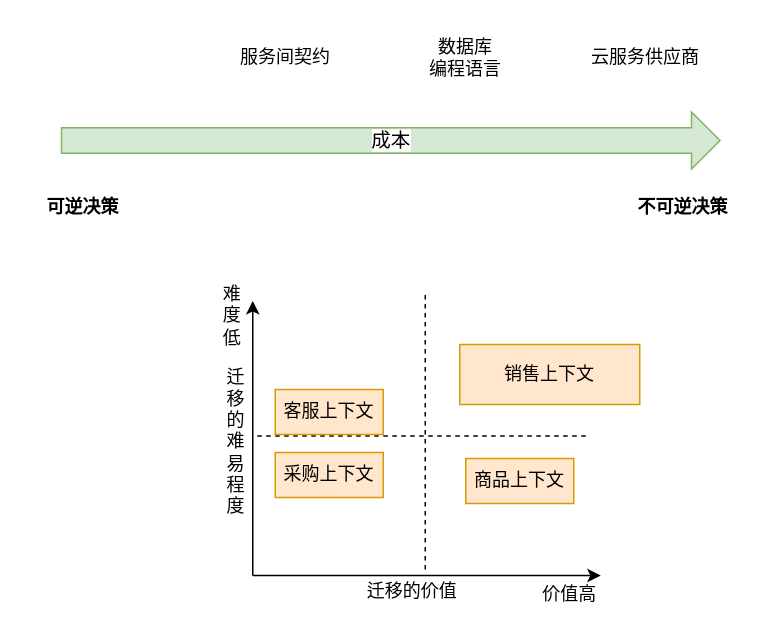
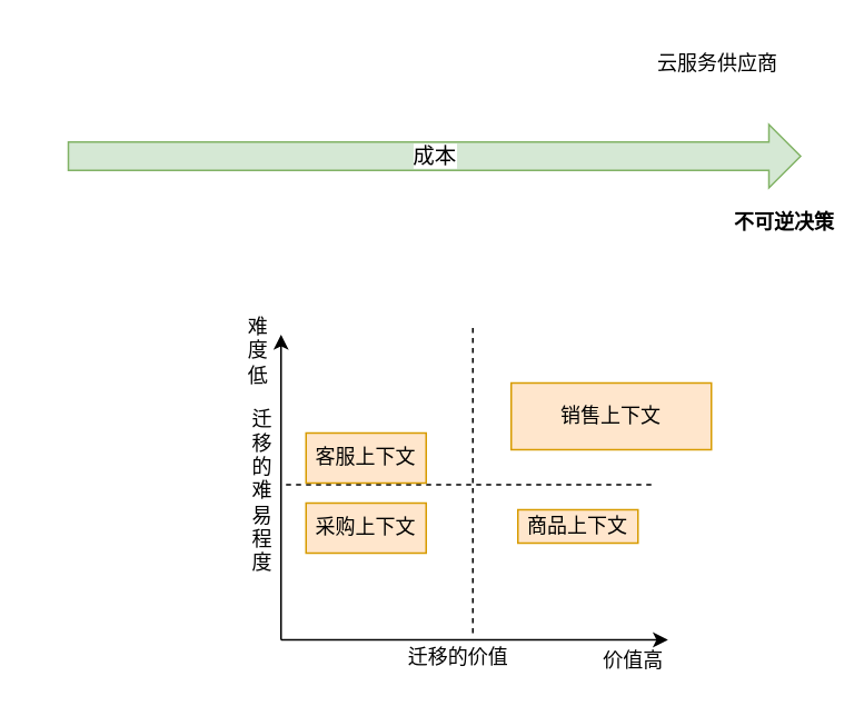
  <mxCell id="0" />
  <mxCell id="1" parent="0" />
- <mxCell id="2" value="不可逆决策" style="text;html=1;strokeColor=none;fillColor=none;align=center;verticalAlign=middle;whiteSpace=wrap;rounded=0;fontStyle=1" vertex="1" parent="1"><mxGeometry x="420" y="123" width="70" height="30" as="geometry" /></mxCell>
- <mxCell id="3" value="可逆决策" style="text;html=1;strokeColor=none;fillColor=none;align=center;verticalAlign=middle;whiteSpace=wrap;rounded=0;fontStyle=1" vertex="1" parent="1"><mxGeometry x="20" y="123" width="70" height="30" as="geometry" /></mxCell>
+ <mxCell id="2" value="不可逆决策" style="text;html=1;strokeColor=none;fillColor=none;align=center;verticalAlign=middle;whiteSpace=wrap;rounded=0;fontStyle=1" vertex="1" parent="1"><mxGeometry x="435" y="118" width="70" height="30" as="geometry" /></mxCell>
  <mxCell id="4" value="云服务供应商" style="text;html=1;strokeColor=none;fillColor=none;align=center;verticalAlign=middle;whiteSpace=wrap;rounded=0;" vertex="1" parent="1"><mxGeometry x="390" y="23" width="80" height="30" as="geometry" /></mxCell>
- <mxCell id="5" value="服务间契约&lt;br&gt;" style="text;html=1;strokeColor=none;fillColor=none;align=center;verticalAlign=middle;whiteSpace=wrap;rounded=0;" vertex="1" parent="1"><mxGeometry x="150" y="20.5" width="80" height="35" as="geometry" /></mxCell>
- <mxCell id="6" value="数据库&lt;br&gt;编程语言" style="text;html=1;strokeColor=none;fillColor=none;align=center;verticalAlign=middle;whiteSpace=wrap;rounded=0;" vertex="1" parent="1"><mxGeometry x="270" y="20.5" width="80" height="35" as="geometry" /></mxCell>
  <mxCell id="7" value="成本" style="shape=flexArrow;endArrow=classic;html=1;rounded=0;fontSize=13;fillColor=#d5e8d4;strokeColor=#82b366;width=17;" edge="1" parent="1"><mxGeometry width="50" height="50" relative="1" as="geometry"><mxPoint x="40" y="93" as="sourcePoint" /><mxPoint x="480" y="93" as="targetPoint" /></mxGeometry></mxCell>
  <mxCell id="8" value="" style="endArrow=classic;html=1;rounded=0;" edge="1" parent="1"><mxGeometry width="50" height="50" relative="1" as="geometry"><mxPoint x="168" y="383" as="sourcePoint" /><mxPoint x="400" y="383" as="targetPoint" /></mxGeometry></mxCell>
  <mxCell id="9" value="" style="endArrow=classic;html=1;rounded=0;" edge="1" parent="1"><mxGeometry width="50" height="50" relative="1" as="geometry"><mxPoint x="168" y="383" as="sourcePoint" /><mxPoint x="168" y="200" as="targetPoint" /></mxGeometry></mxCell>
  <mxCell id="10" value="迁移的难易程度" style="text;html=1;strokeColor=none;fillColor=none;align=center;verticalAlign=middle;whiteSpace=wrap;rounded=0;" vertex="1" parent="1"><mxGeometry x="150" y="244" width="14" height="100" as="geometry" /></mxCell>
  <mxCell id="11" value="迁移的价值" style="text;html=1;strokeColor=none;fillColor=none;align=center;verticalAlign=middle;whiteSpace=wrap;rounded=0;" vertex="1" parent="1"><mxGeometry x="192" y="386" width="165" height="15" as="geometry" /></mxCell>
  <mxCell id="12" value="价值高" style="text;html=1;strokeColor=none;fillColor=none;align=center;verticalAlign=middle;whiteSpace=wrap;rounded=0;" vertex="1" parent="1"><mxGeometry x="357" y="390" width="45" height="11" as="geometry" /></mxCell>
  <mxCell id="13" value="难度低" style="text;html=1;strokeColor=none;fillColor=none;align=center;verticalAlign=middle;whiteSpace=wrap;rounded=0;" vertex="1" parent="1"><mxGeometry x="142" y="187" width="25" height="46" as="geometry" /></mxCell>
  <mxCell id="14" value="" style="endArrow=none;dashed=1;html=1;rounded=0;" edge="1" parent="1"><mxGeometry width="50" height="50" relative="1" as="geometry"><mxPoint x="171" y="290" as="sourcePoint" /><mxPoint x="391" y="290" as="targetPoint" /></mxGeometry></mxCell>
  <mxCell id="15" value="" style="endArrow=none;dashed=1;html=1;rounded=0;" edge="1" parent="1"><mxGeometry width="50" height="50" relative="1" as="geometry"><mxPoint x="283" y="379" as="sourcePoint" /><mxPoint x="283" y="194" as="targetPoint" /></mxGeometry></mxCell>
  <mxCell id="16" value="采购上下文" style="text;html=1;strokeColor=#d79b00;fillColor=#ffe6cc;align=center;verticalAlign=middle;whiteSpace=wrap;rounded=0;" vertex="1" parent="1"><mxGeometry x="183" y="301" width="72" height="30" as="geometry" /></mxCell>
  <mxCell id="17" value="客服上下文" style="text;html=1;strokeColor=#d79b00;fillColor=#ffe6cc;align=center;verticalAlign=middle;whiteSpace=wrap;rounded=0;" vertex="1" parent="1"><mxGeometry x="183" y="259" width="72" height="30" as="geometry" /></mxCell>
- <mxCell id="18" value="商品上下文" style="text;html=1;strokeColor=#d79b00;fillColor=#ffe6cc;align=center;verticalAlign=middle;whiteSpace=wrap;rounded=0;" vertex="1" parent="1"><mxGeometry x="310" y="305" width="72" height="30" as="geometry" /></mxCell>
+ <mxCell id="18" value="商品上下文" style="text;html=1;strokeColor=#d79b00;fillColor=#ffe6cc;align=center;verticalAlign=middle;whiteSpace=wrap;rounded=0;" vertex="1" parent="1"><mxGeometry x="310" y="305" width="72" height="20" as="geometry" /></mxCell>
  <mxCell id="19" value="销售上下文" style="text;html=1;strokeColor=#d79b00;fillColor=#ffe6cc;align=center;verticalAlign=middle;whiteSpace=wrap;rounded=0;" vertex="1" parent="1"><mxGeometry x="306" y="229" width="120" height="40" as="geometry" /></mxCell>
